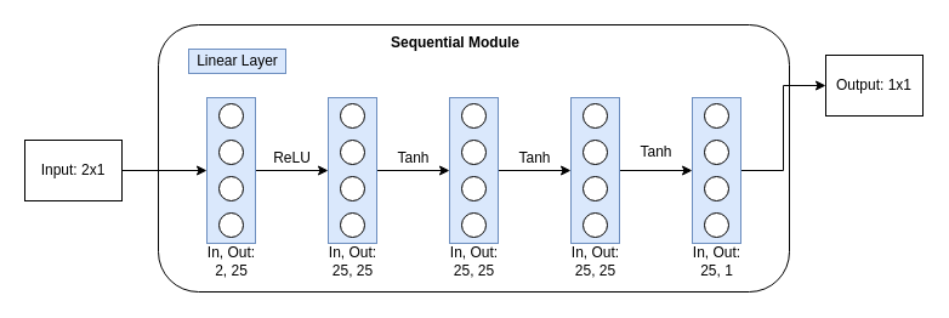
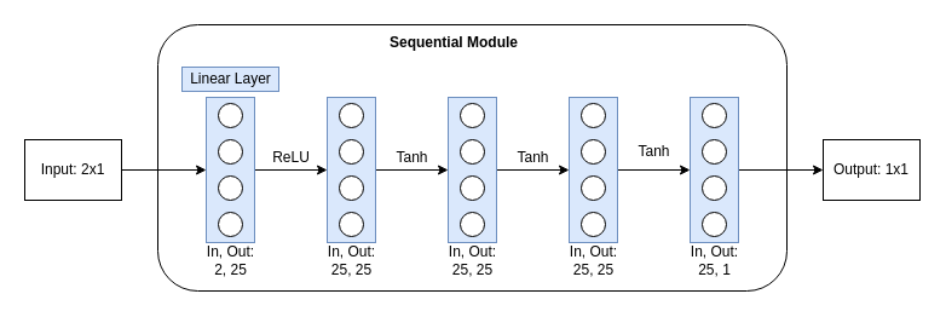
  <mxCell id="0" />
  <mxCell id="1" parent="0" />
  <mxCell id="2" value="" style="rounded=1;whiteSpace=wrap;html=1;" vertex="1" parent="1"><mxGeometry x="130" y="20" width="520" height="220" as="geometry" /></mxCell>
  <mxCell id="3" style="edgeStyle=orthogonalEdgeStyle;rounded=0;orthogonalLoop=1;jettySize=auto;html=1;exitX=1;exitY=0.5;exitDx=0;exitDy=0;" edge="1" parent="1" source="4" target="6"><mxGeometry relative="1" as="geometry" /></mxCell>
  <mxCell id="4" value="Input: 2x1" style="rounded=0;whiteSpace=wrap;html=1;" vertex="1" parent="1"><mxGeometry x="20" y="115" width="80" height="50" as="geometry" /></mxCell>
  <mxCell id="5" style="edgeStyle=orthogonalEdgeStyle;rounded=0;orthogonalLoop=1;jettySize=auto;html=1;exitX=0.5;exitY=0;exitDx=0;exitDy=0;entryX=0.5;entryY=1;entryDx=0;entryDy=0;" edge="1" parent="1" source="6" target="8"><mxGeometry relative="1" as="geometry" /></mxCell>
  <mxCell id="6" value="" style="rounded=0;whiteSpace=wrap;html=1;rotation=90;fillColor=#dae8fc;strokeColor=#6c8ebf;" vertex="1" parent="1"><mxGeometry x="130" y="120" width="120" height="40" as="geometry" /></mxCell>
  <mxCell id="7" style="edgeStyle=orthogonalEdgeStyle;rounded=0;orthogonalLoop=1;jettySize=auto;html=1;exitX=0.5;exitY=0;exitDx=0;exitDy=0;entryX=0.5;entryY=1;entryDx=0;entryDy=0;" edge="1" parent="1" source="8" target="10"><mxGeometry relative="1" as="geometry" /></mxCell>
  <mxCell id="8" value="" style="rounded=0;whiteSpace=wrap;html=1;rotation=90;fillColor=#dae8fc;strokeColor=#6c8ebf;" vertex="1" parent="1"><mxGeometry x="230" y="120" width="120" height="40" as="geometry" /></mxCell>
  <mxCell id="9" style="edgeStyle=orthogonalEdgeStyle;rounded=0;orthogonalLoop=1;jettySize=auto;html=1;exitX=0.5;exitY=0;exitDx=0;exitDy=0;entryX=0.5;entryY=1;entryDx=0;entryDy=0;" edge="1" parent="1" source="10" target="12"><mxGeometry relative="1" as="geometry" /></mxCell>
  <mxCell id="10" value="" style="rounded=0;whiteSpace=wrap;html=1;rotation=90;fillColor=#dae8fc;strokeColor=#6c8ebf;" vertex="1" parent="1"><mxGeometry x="330" y="120" width="120" height="40" as="geometry" /></mxCell>
  <mxCell id="11" style="edgeStyle=orthogonalEdgeStyle;rounded=0;orthogonalLoop=1;jettySize=auto;html=1;exitX=0.5;exitY=0;exitDx=0;exitDy=0;entryX=0.5;entryY=1;entryDx=0;entryDy=0;" edge="1" parent="1" source="12" target="14"><mxGeometry relative="1" as="geometry" /></mxCell>
  <mxCell id="12" value="" style="rounded=0;whiteSpace=wrap;html=1;rotation=90;fillColor=#dae8fc;strokeColor=#6c8ebf;" vertex="1" parent="1"><mxGeometry x="430" y="120" width="120" height="40" as="geometry" /></mxCell>
  <mxCell id="13" style="edgeStyle=orthogonalEdgeStyle;rounded=0;orthogonalLoop=1;jettySize=auto;html=1;exitX=0.5;exitY=0;exitDx=0;exitDy=0;entryX=0;entryY=0.5;entryDx=0;entryDy=0;" edge="1" parent="1" source="14" target="16"><mxGeometry relative="1" as="geometry" /></mxCell>
  <mxCell id="14" value="" style="rounded=0;whiteSpace=wrap;html=1;rotation=90;fillColor=#dae8fc;strokeColor=#6c8ebf;" vertex="1" parent="1"><mxGeometry x="530" y="120" width="120" height="40" as="geometry" /></mxCell>
- <mxCell id="15" value="Linear Layer" style="text;html=1;align=center;verticalAlign=middle;resizable=0;points=[];autosize=1;strokeColor=#6c8ebf;fillColor=#dae8fc;" vertex="1" parent="1"><mxGeometry x="155" y="40" width="80" height="20" as="geometry" /></mxCell>
- <mxCell id="16" value="Output: 1x1" style="rounded=0;whiteSpace=wrap;html=1;" vertex="1" parent="1"><mxGeometry x="680" y="45" width="80" height="50" as="geometry" /></mxCell>
+ <mxCell id="15" value="Linear Layer" style="text;html=1;align=center;verticalAlign=middle;resizable=0;points=[];autosize=1;strokeColor=#6c8ebf;fillColor=#dae8fc;" vertex="1" parent="1"><mxGeometry x="150" y="55" width="80" height="20" as="geometry" /></mxCell>
+ <mxCell id="16" value="Output: 1x1" style="rounded=0;whiteSpace=wrap;html=1;" vertex="1" parent="1"><mxGeometry x="680" y="115" width="80" height="50" as="geometry" /></mxCell>
  <mxCell id="17" value="" style="ellipse;whiteSpace=wrap;html=1;aspect=fixed;" vertex="1" parent="1"><mxGeometry x="180" y="115" width="20" height="20" as="geometry" /></mxCell>
  <mxCell id="18" value="" style="ellipse;whiteSpace=wrap;html=1;aspect=fixed;" vertex="1" parent="1"><mxGeometry x="180" y="85" width="20" height="20" as="geometry" /></mxCell>
  <mxCell id="19" value="" style="ellipse;whiteSpace=wrap;html=1;aspect=fixed;" vertex="1" parent="1"><mxGeometry x="180" y="145" width="20" height="20" as="geometry" /></mxCell>
  <mxCell id="20" value="" style="ellipse;whiteSpace=wrap;html=1;aspect=fixed;" vertex="1" parent="1"><mxGeometry x="180" y="175" width="20" height="20" as="geometry" /></mxCell>
  <mxCell id="21" value="" style="ellipse;whiteSpace=wrap;html=1;aspect=fixed;" vertex="1" parent="1"><mxGeometry x="280" y="115" width="20" height="20" as="geometry" /></mxCell>
  <mxCell id="22" value="" style="ellipse;whiteSpace=wrap;html=1;aspect=fixed;" vertex="1" parent="1"><mxGeometry x="280" y="85" width="20" height="20" as="geometry" /></mxCell>
  <mxCell id="23" value="" style="ellipse;whiteSpace=wrap;html=1;aspect=fixed;" vertex="1" parent="1"><mxGeometry x="280" y="145" width="20" height="20" as="geometry" /></mxCell>
  <mxCell id="24" value="" style="ellipse;whiteSpace=wrap;html=1;aspect=fixed;" vertex="1" parent="1"><mxGeometry x="280" y="175" width="20" height="20" as="geometry" /></mxCell>
  <mxCell id="25" value="" style="ellipse;whiteSpace=wrap;html=1;aspect=fixed;" vertex="1" parent="1"><mxGeometry x="380" y="115" width="20" height="20" as="geometry" /></mxCell>
  <mxCell id="26" value="" style="ellipse;whiteSpace=wrap;html=1;aspect=fixed;" vertex="1" parent="1"><mxGeometry x="380" y="85" width="20" height="20" as="geometry" /></mxCell>
  <mxCell id="27" value="" style="ellipse;whiteSpace=wrap;html=1;aspect=fixed;" vertex="1" parent="1"><mxGeometry x="380" y="145" width="20" height="20" as="geometry" /></mxCell>
  <mxCell id="28" value="" style="ellipse;whiteSpace=wrap;html=1;aspect=fixed;" vertex="1" parent="1"><mxGeometry x="380" y="175" width="20" height="20" as="geometry" /></mxCell>
  <mxCell id="29" value="" style="ellipse;whiteSpace=wrap;html=1;aspect=fixed;" vertex="1" parent="1"><mxGeometry x="480" y="115" width="20" height="20" as="geometry" /></mxCell>
  <mxCell id="30" value="" style="ellipse;whiteSpace=wrap;html=1;aspect=fixed;" vertex="1" parent="1"><mxGeometry x="480" y="85" width="20" height="20" as="geometry" /></mxCell>
  <mxCell id="31" value="" style="ellipse;whiteSpace=wrap;html=1;aspect=fixed;" vertex="1" parent="1"><mxGeometry x="480" y="145" width="20" height="20" as="geometry" /></mxCell>
  <mxCell id="32" value="" style="ellipse;whiteSpace=wrap;html=1;aspect=fixed;" vertex="1" parent="1"><mxGeometry x="480" y="175" width="20" height="20" as="geometry" /></mxCell>
  <mxCell id="33" value="" style="ellipse;whiteSpace=wrap;html=1;aspect=fixed;" vertex="1" parent="1"><mxGeometry x="580" y="115" width="20" height="20" as="geometry" /></mxCell>
  <mxCell id="34" value="" style="ellipse;whiteSpace=wrap;html=1;aspect=fixed;" vertex="1" parent="1"><mxGeometry x="580" y="85" width="20" height="20" as="geometry" /></mxCell>
  <mxCell id="35" value="" style="ellipse;whiteSpace=wrap;html=1;aspect=fixed;" vertex="1" parent="1"><mxGeometry x="580" y="145" width="20" height="20" as="geometry" /></mxCell>
  <mxCell id="36" value="" style="ellipse;whiteSpace=wrap;html=1;aspect=fixed;" vertex="1" parent="1"><mxGeometry x="580" y="175" width="20" height="20" as="geometry" /></mxCell>
  <mxCell id="37" value="ReLU" style="text;html=1;align=center;verticalAlign=middle;resizable=0;points=[];autosize=1;strokeColor=none;" vertex="1" parent="1"><mxGeometry x="215" y="120" width="50" height="20" as="geometry" /></mxCell>
  <mxCell id="38" value="Tanh" style="text;html=1;align=center;verticalAlign=middle;resizable=0;points=[];autosize=1;strokeColor=none;" vertex="1" parent="1"><mxGeometry x="320" y="120" width="40" height="20" as="geometry" /></mxCell>
  <mxCell id="39" value="Tanh" style="text;html=1;align=center;verticalAlign=middle;resizable=0;points=[];autosize=1;strokeColor=none;" vertex="1" parent="1"><mxGeometry x="420" y="120" width="40" height="20" as="geometry" /></mxCell>
  <mxCell id="40" value="Tanh" style="text;html=1;align=center;verticalAlign=middle;resizable=0;points=[];autosize=1;strokeColor=none;" vertex="1" parent="1"><mxGeometry x="520" y="115" width="40" height="20" as="geometry" /></mxCell>
  <mxCell id="41" value="&lt;b&gt;Sequential Module&lt;/b&gt;" style="text;html=1;strokeColor=none;fillColor=none;align=center;verticalAlign=middle;whiteSpace=wrap;rounded=0;" vertex="1" parent="1"><mxGeometry x="305" y="25" width="140" height="20" as="geometry" /></mxCell>
  <mxCell id="42" value="In, Out:&lt;br&gt;2, 25" style="text;html=1;strokeColor=none;fillColor=none;align=center;verticalAlign=middle;whiteSpace=wrap;rounded=0;" vertex="1" parent="1"><mxGeometry x="152.5" y="205" width="75" height="20" as="geometry" /></mxCell>
  <mxCell id="43" value="In, Out:&lt;br&gt;25, 25" style="text;html=1;strokeColor=none;fillColor=none;align=center;verticalAlign=middle;whiteSpace=wrap;rounded=0;" vertex="1" parent="1"><mxGeometry x="252.5" y="205" width="75" height="20" as="geometry" /></mxCell>
  <mxCell id="44" value="In, Out:&lt;br&gt;25, 25" style="text;html=1;strokeColor=none;fillColor=none;align=center;verticalAlign=middle;whiteSpace=wrap;rounded=0;" vertex="1" parent="1"><mxGeometry x="352.5" y="205" width="75" height="20" as="geometry" /></mxCell>
  <mxCell id="45" value="In, Out:&lt;br&gt;25, 25" style="text;html=1;strokeColor=none;fillColor=none;align=center;verticalAlign=middle;whiteSpace=wrap;rounded=0;" vertex="1" parent="1"><mxGeometry x="452.5" y="205" width="75" height="20" as="geometry" /></mxCell>
  <mxCell id="46" value="In, Out:&lt;br&gt;25, 1" style="text;html=1;strokeColor=none;fillColor=none;align=center;verticalAlign=middle;whiteSpace=wrap;rounded=0;" vertex="1" parent="1"><mxGeometry x="552.5" y="205" width="75" height="20" as="geometry" /></mxCell>
